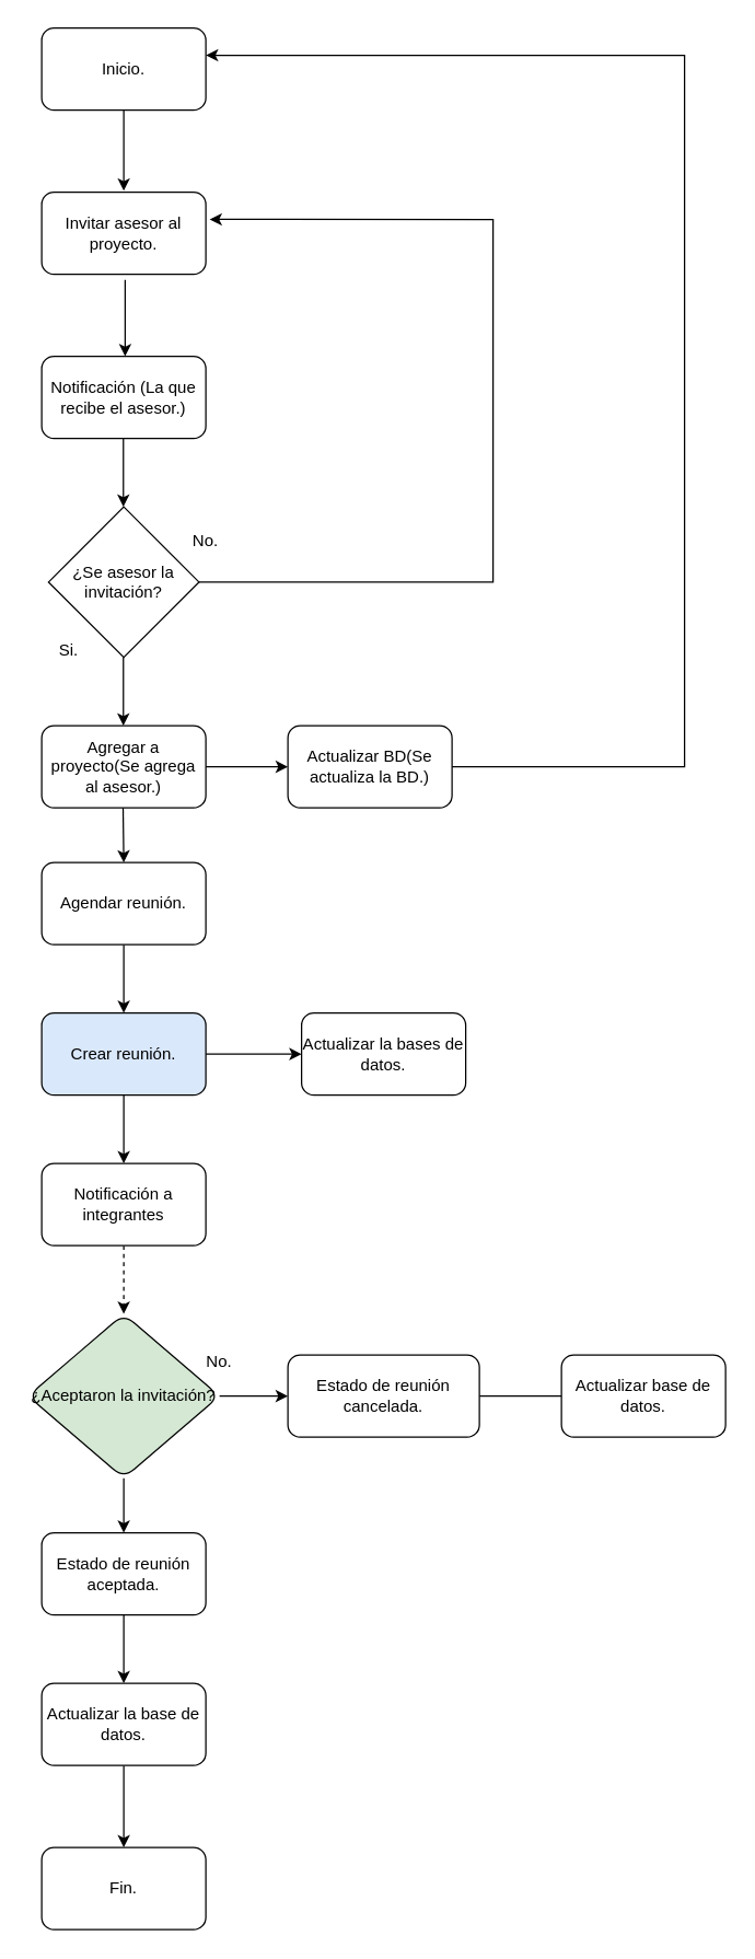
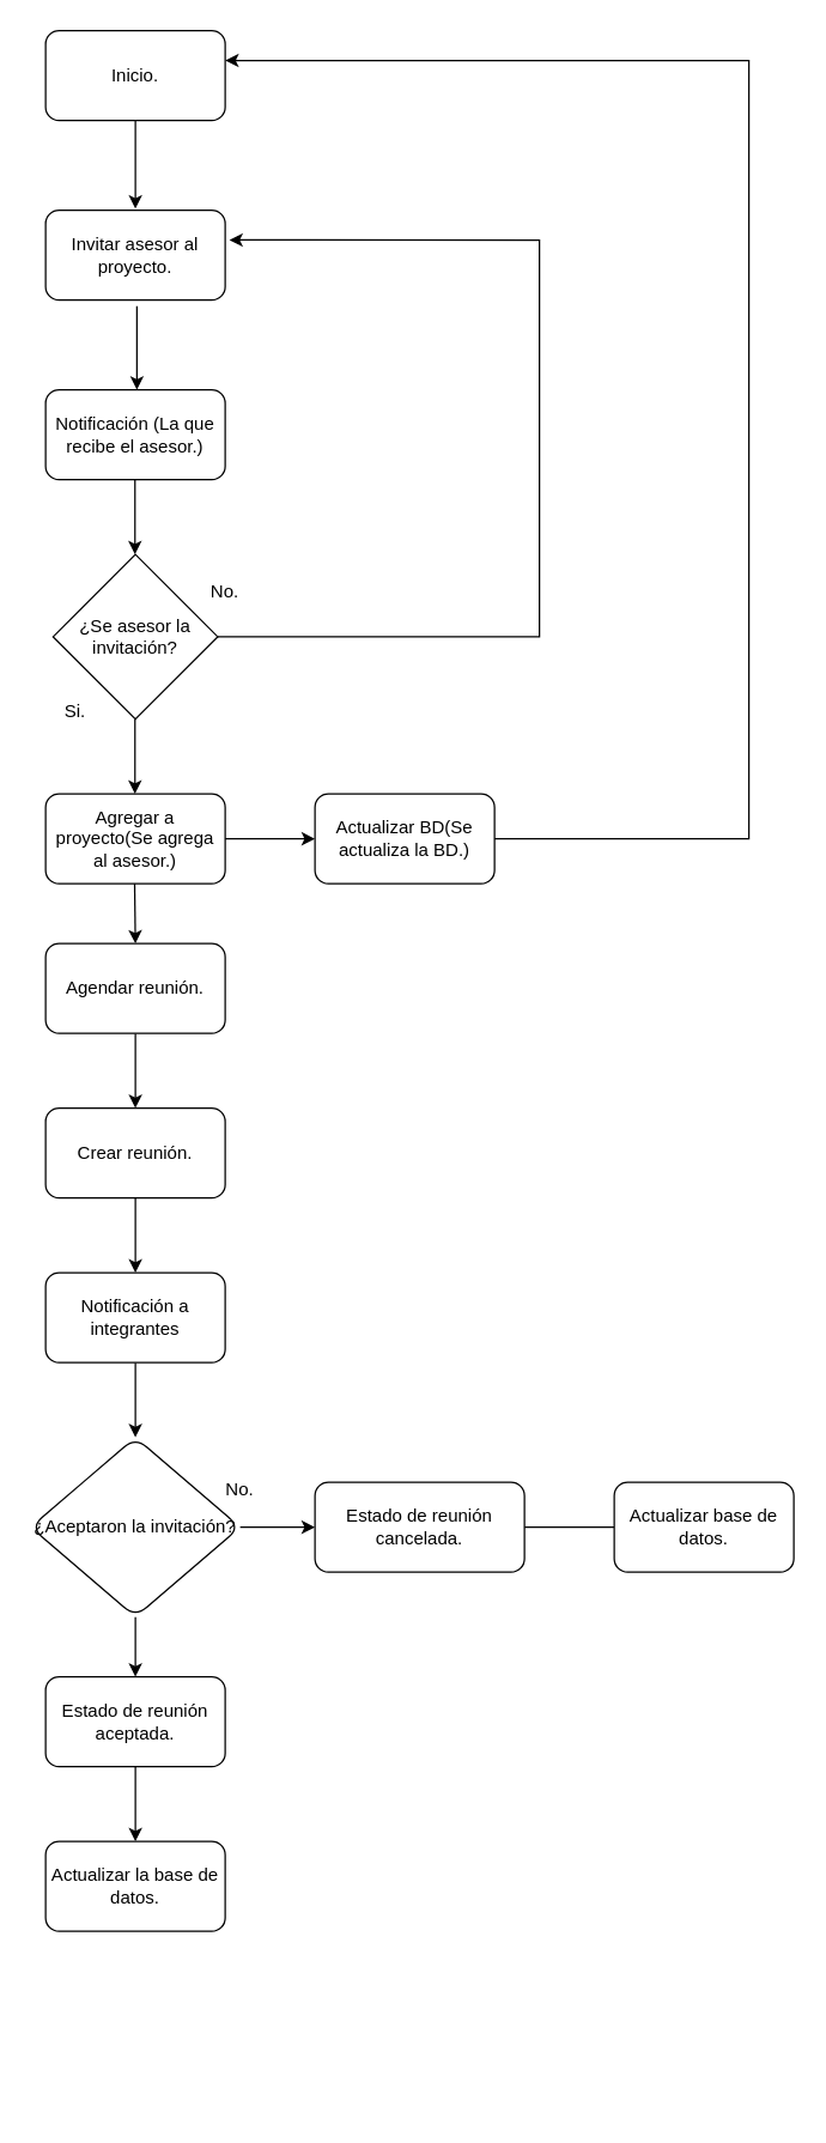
  <mxCell id="0" />
  <mxCell id="1" parent="0" />
  <mxCell id="2" value="Inicio." style="rounded=1;whiteSpace=wrap;html=1;" vertex="1" parent="1"><mxGeometry x="30" y="20" width="120" height="60" as="geometry" /></mxCell>
  <mxCell id="3" value="Invitar asesor al proyecto." style="rounded=1;whiteSpace=wrap;html=1;" vertex="1" parent="1"><mxGeometry x="30" y="140" width="120" height="60" as="geometry" /></mxCell>
  <mxCell id="4" value="" style="endArrow=classic;html=1;rounded=0;exitX=0.5;exitY=1;exitDx=0;exitDy=0;" edge="1" parent="1" source="2"><mxGeometry width="50" height="50" relative="1" as="geometry"><mxPoint x="90" y="90" as="sourcePoint" /><mxPoint x="90" y="139" as="targetPoint" /></mxGeometry></mxCell>
  <mxCell id="5" value="Notificación (La que recibe el asesor.)" style="rounded=1;whiteSpace=wrap;html=1;" vertex="1" parent="1"><mxGeometry x="30" y="260" width="120" height="60" as="geometry" /></mxCell>
  <mxCell id="6" value="" style="endArrow=classic;html=1;rounded=0;" edge="1" parent="1"><mxGeometry width="50" height="50" relative="1" as="geometry"><mxPoint x="91" y="204" as="sourcePoint" /><mxPoint x="91" y="260" as="targetPoint" /><Array as="points" /></mxGeometry></mxCell>
  <mxCell id="7" value="¿Se asesor la invitación?" style="rhombus;whiteSpace=wrap;html=1;" vertex="1" parent="1"><mxGeometry x="35" y="370" width="110" height="110" as="geometry" /></mxCell>
  <mxCell id="8" value="" style="endArrow=classic;html=1;rounded=0;exitX=1;exitY=0.5;exitDx=0;exitDy=0;entryX=1.023;entryY=0.331;entryDx=0;entryDy=0;entryPerimeter=0;" edge="1" parent="1" source="7" target="3"><mxGeometry width="50" height="50" relative="1" as="geometry"><mxPoint x="140" y="430" as="sourcePoint" /><mxPoint x="220" y="425" as="targetPoint" /><Array as="points"><mxPoint x="360" y="425" /><mxPoint x="360" y="160" /></Array></mxGeometry></mxCell>
  <mxCell id="9" value="No." style="text;html=1;align=center;verticalAlign=middle;whiteSpace=wrap;rounded=0;" vertex="1" parent="1"><mxGeometry x="120" y="380" width="60" height="30" as="geometry" /></mxCell>
  <mxCell id="10" value="" style="endArrow=classic;html=1;rounded=0;" edge="1" parent="1"><mxGeometry width="50" height="50" relative="1" as="geometry"><mxPoint x="89.71" y="320" as="sourcePoint" /><mxPoint x="89.71" y="370" as="targetPoint" /></mxGeometry></mxCell>
  <mxCell id="11" value="" style="endArrow=classic;html=1;rounded=0;" edge="1" parent="1"><mxGeometry width="50" height="50" relative="1" as="geometry"><mxPoint x="89.71" y="480" as="sourcePoint" /><mxPoint x="89.71" y="530" as="targetPoint" /></mxGeometry></mxCell>
  <mxCell id="12" value="Si." style="text;html=1;align=center;verticalAlign=middle;whiteSpace=wrap;rounded=0;" vertex="1" parent="1"><mxGeometry x="20" y="460" width="60" height="30" as="geometry" /></mxCell>
  <mxCell id="13" value="Agregar a proyecto(Se agrega al asesor.)" style="rounded=1;whiteSpace=wrap;html=1;" vertex="1" parent="1"><mxGeometry x="30" y="530" width="120" height="60" as="geometry" /></mxCell>
  <mxCell id="14" value="" style="endArrow=classic;html=1;rounded=0;" edge="1" parent="1"><mxGeometry width="50" height="50" relative="1" as="geometry"><mxPoint x="150" y="560" as="sourcePoint" /><mxPoint x="210" y="560" as="targetPoint" /><Array as="points" /></mxGeometry></mxCell>
  <mxCell id="15" value="Actualizar BD(Se actualiza la BD.)" style="rounded=1;whiteSpace=wrap;html=1;" vertex="1" parent="1"><mxGeometry x="210" y="530" width="120" height="60" as="geometry" /></mxCell>
  <mxCell id="16" value="" style="endArrow=classic;html=1;rounded=0;entryX=1;entryY=0.333;entryDx=0;entryDy=0;entryPerimeter=0;" edge="1" parent="1" target="2"><mxGeometry width="50" height="50" relative="1" as="geometry"><mxPoint x="330" y="560" as="sourcePoint" /><mxPoint x="500" y="100" as="targetPoint" /><Array as="points"><mxPoint x="500" y="560" /><mxPoint x="500" y="40" /></Array></mxGeometry></mxCell>
  <mxCell id="17" value="" style="endArrow=classic;html=1;rounded=0;" edge="1" parent="1"><mxGeometry width="50" height="50" relative="1" as="geometry"><mxPoint x="89.5" y="590" as="sourcePoint" /><mxPoint x="90" y="630" as="targetPoint" /></mxGeometry></mxCell>
  <mxCell id="18" value="" style="edgeStyle=orthogonalEdgeStyle;rounded=0;orthogonalLoop=1;jettySize=auto;html=1;" edge="1" parent="1" source="19" target="22"><mxGeometry relative="1" as="geometry" /></mxCell>
  <mxCell id="19" value="Agendar reunión." style="rounded=1;whiteSpace=wrap;html=1;" vertex="1" parent="1"><mxGeometry x="30" y="630" width="120" height="60" as="geometry" /></mxCell>
- <mxCell id="20" value="" style="edgeStyle=orthogonalEdgeStyle;rounded=0;orthogonalLoop=1;jettySize=auto;html=1;" edge="1" parent="1" source="22" target="23"><mxGeometry relative="1" as="geometry" /></mxCell>
  <mxCell id="21" value="" style="edgeStyle=orthogonalEdgeStyle;rounded=0;orthogonalLoop=1;jettySize=auto;html=1;" edge="1" parent="1" source="22" target="25"><mxGeometry relative="1" as="geometry" /></mxCell>
- <mxCell id="22" value="Crear reunión." style="whiteSpace=wrap;html=1;rounded=1;fillColor=#dae8fc;" vertex="1" parent="1"><mxGeometry x="30" y="740" width="120" height="60" as="geometry" /></mxCell>
- <mxCell id="23" value="Actualizar la bases de datos." style="whiteSpace=wrap;html=1;rounded=1;" vertex="1" parent="1"><mxGeometry x="220" y="740" width="120" height="60" as="geometry" /></mxCell>
- <mxCell id="24" value="" style="edgeStyle=orthogonalEdgeStyle;rounded=0;orthogonalLoop=1;jettySize=auto;html=1;dashed=1;" edge="1" parent="1" source="25" target="28"><mxGeometry relative="1" as="geometry" /></mxCell>
+ <mxCell id="22" value="Crear reunión." style="whiteSpace=wrap;html=1;rounded=1;" vertex="1" parent="1"><mxGeometry x="30" y="740" width="120" height="60" as="geometry" /></mxCell>
+ <mxCell id="24" value="" style="edgeStyle=orthogonalEdgeStyle;rounded=0;orthogonalLoop=1;jettySize=auto;html=1;" edge="1" parent="1" source="25" target="28"><mxGeometry relative="1" as="geometry" /></mxCell>
  <mxCell id="25" value="Notificación a integrantes" style="whiteSpace=wrap;html=1;rounded=1;" vertex="1" parent="1"><mxGeometry x="30" y="850" width="120" height="60" as="geometry" /></mxCell>
  <mxCell id="26" value="" style="edgeStyle=orthogonalEdgeStyle;rounded=0;orthogonalLoop=1;jettySize=auto;html=1;" edge="1" parent="1" source="28" target="31"><mxGeometry relative="1" as="geometry" /></mxCell>
  <mxCell id="27" value="" style="edgeStyle=orthogonalEdgeStyle;rounded=0;orthogonalLoop=1;jettySize=auto;html=1;" edge="1" parent="1" source="28" target="34"><mxGeometry relative="1" as="geometry" /></mxCell>
- <mxCell id="28" value="¿Aceptaron la invitación?" style="rhombus;whiteSpace=wrap;html=1;rounded=1;fillColor=#d5e8d4;" vertex="1" parent="1"><mxGeometry x="20" y="960" width="140" height="120" as="geometry" /></mxCell>
+ <mxCell id="28" value="¿Aceptaron la invitación?" style="rhombus;whiteSpace=wrap;html=1;rounded=1;" vertex="1" parent="1"><mxGeometry x="20" y="960" width="140" height="120" as="geometry" /></mxCell>
  <mxCell id="29" value="No." style="text;html=1;align=center;verticalAlign=middle;whiteSpace=wrap;rounded=0;" vertex="1" parent="1"><mxGeometry x="130" y="980" width="60" height="30" as="geometry" /></mxCell>
  <mxCell id="30" value="" style="edgeStyle=orthogonalEdgeStyle;rounded=0;orthogonalLoop=1;jettySize=auto;html=1;endArrow=none;" edge="1" parent="1" source="31" target="32"><mxGeometry relative="1" as="geometry" /></mxCell>
  <mxCell id="31" value="Estado de reunión cancelada." style="whiteSpace=wrap;html=1;rounded=1;" vertex="1" parent="1"><mxGeometry x="210" y="990" width="140" height="60" as="geometry" /></mxCell>
  <mxCell id="32" value="Actualizar base de datos." style="whiteSpace=wrap;html=1;rounded=1;" vertex="1" parent="1"><mxGeometry x="410" y="990" width="120" height="60" as="geometry" /></mxCell>
  <mxCell id="33" value="" style="edgeStyle=orthogonalEdgeStyle;rounded=0;orthogonalLoop=1;jettySize=auto;html=1;" edge="1" parent="1" source="34" target="36"><mxGeometry relative="1" as="geometry" /></mxCell>
  <mxCell id="34" value="Estado de reunión aceptada." style="whiteSpace=wrap;html=1;rounded=1;" vertex="1" parent="1"><mxGeometry x="30" y="1120" width="120" height="60" as="geometry" /></mxCell>
- <mxCell id="35" value="" style="edgeStyle=orthogonalEdgeStyle;rounded=0;orthogonalLoop=1;jettySize=auto;html=1;" edge="1" parent="1" source="36" target="37"><mxGeometry relative="1" as="geometry" /></mxCell>
  <mxCell id="36" value="Actualizar la base de datos." style="whiteSpace=wrap;html=1;rounded=1;" vertex="1" parent="1"><mxGeometry x="30" y="1230" width="120" height="60" as="geometry" /></mxCell>
- <mxCell id="37" value="Fin." style="whiteSpace=wrap;html=1;rounded=1;" vertex="1" parent="1"><mxGeometry x="30" y="1350" width="120" height="60" as="geometry" /></mxCell>
